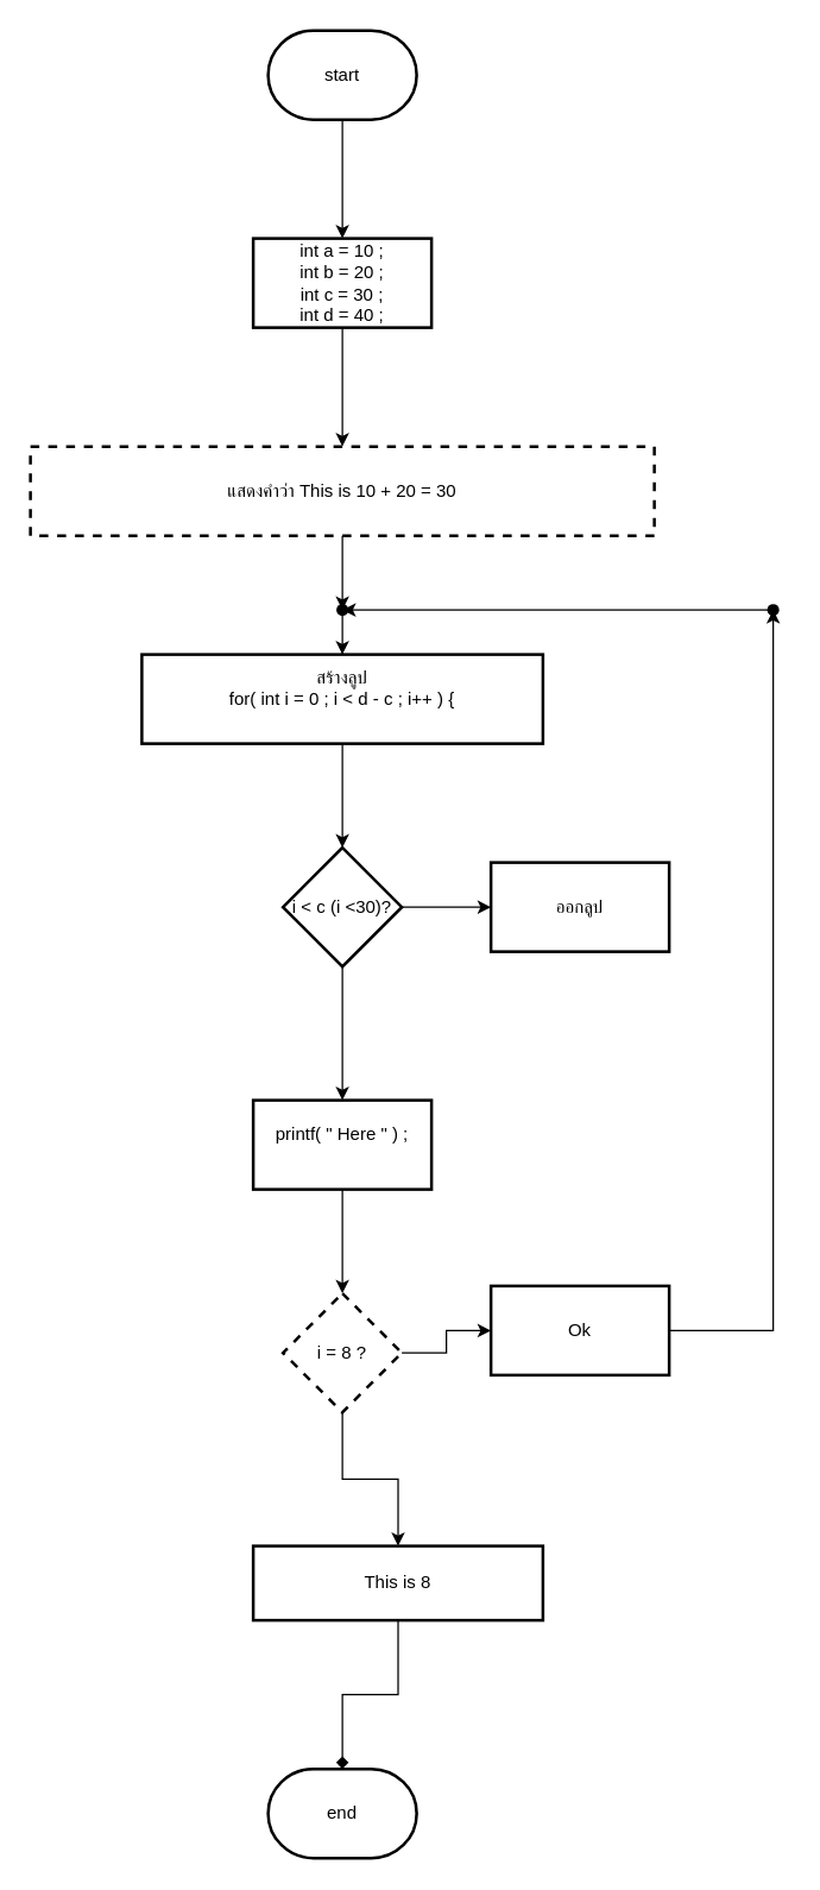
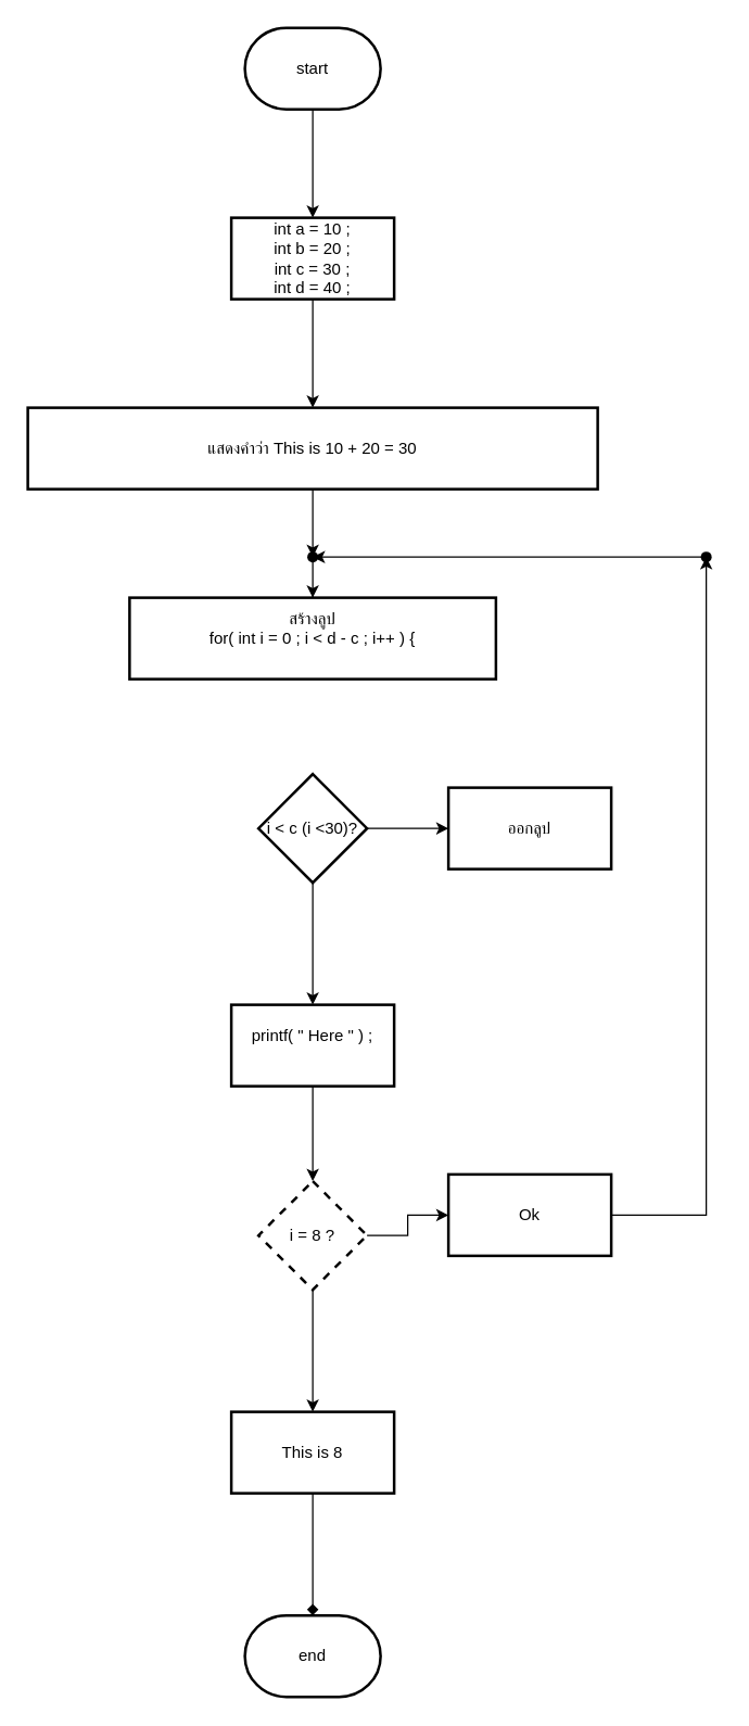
  <mxCell id="0" />
  <mxCell id="1" parent="0" />
  <mxCell id="2" value="" style="edgeStyle=orthogonalEdgeStyle;rounded=0;orthogonalLoop=1;jettySize=auto;html=1;" edge="1" parent="1" source="3" target="5"><mxGeometry relative="1" as="geometry" /></mxCell>
  <mxCell id="3" value="start" style="strokeWidth=2;html=1;shape=mxgraph.flowchart.terminator;whiteSpace=wrap;" vertex="1" parent="1"><mxGeometry x="180" y="20" width="100" height="60" as="geometry" /></mxCell>
  <mxCell id="4" value="" style="edgeStyle=orthogonalEdgeStyle;rounded=0;orthogonalLoop=1;jettySize=auto;html=1;" edge="1" parent="1" source="5" target="7"><mxGeometry relative="1" as="geometry" /></mxCell>
  <mxCell id="5" value="int a = 10 ;&lt;div&gt;int b = 20 ;&lt;/div&gt;&lt;div&gt;int c = 30 ;&lt;/div&gt;&lt;div&gt;int d = 40 ;&lt;/div&gt;" style="whiteSpace=wrap;html=1;strokeWidth=2;" vertex="1" parent="1"><mxGeometry x="170" y="160" width="120" height="60" as="geometry" /></mxCell>
  <mxCell id="6" value="" style="edgeStyle=orthogonalEdgeStyle;rounded=0;orthogonalLoop=1;jettySize=auto;html=1;" edge="1" parent="1" source="26" target="9"><mxGeometry relative="1" as="geometry" /></mxCell>
- <mxCell id="7" value="แสดงคำว่า This is 10 + 20 = 30" style="whiteSpace=wrap;html=1;strokeWidth=2;dashed=1;" vertex="1" parent="1"><mxGeometry x="20" y="300" width="420" height="60" as="geometry" /></mxCell>
- <mxCell id="8" value="" style="edgeStyle=orthogonalEdgeStyle;rounded=0;orthogonalLoop=1;jettySize=auto;html=1;" edge="1" parent="1" source="9" target="12"><mxGeometry relative="1" as="geometry" /></mxCell>
+ <mxCell id="7" value="แสดงคำว่า This is 10 + 20 = 30" style="whiteSpace=wrap;html=1;strokeWidth=2;" vertex="1" parent="1"><mxGeometry x="20" y="300" width="420" height="60" as="geometry" /></mxCell>
  <mxCell id="9" value="สร้างลูป&lt;br&gt;&lt;span class=&quot;hljs-keyword&quot;&gt;for&lt;/span&gt;( &lt;span class=&quot;hljs-type&quot;&gt;int&lt;/span&gt; i = &lt;span class=&quot;hljs-number&quot;&gt;0&lt;/span&gt; ; i &amp;lt; d - c ; i++ ) {&lt;div&gt;&lt;br/&gt;&lt;/div&gt;" style="whiteSpace=wrap;html=1;strokeWidth=2;" vertex="1" parent="1"><mxGeometry x="95" y="440" width="270" height="60" as="geometry" /></mxCell>
  <mxCell id="10" value="" style="edgeStyle=orthogonalEdgeStyle;rounded=0;orthogonalLoop=1;jettySize=auto;html=1;" edge="1" parent="1" source="12" target="14"><mxGeometry relative="1" as="geometry" /></mxCell>
  <mxCell id="11" value="" style="edgeStyle=orthogonalEdgeStyle;rounded=0;orthogonalLoop=1;jettySize=auto;html=1;" edge="1" parent="1" source="12" target="18"><mxGeometry relative="1" as="geometry" /></mxCell>
  <mxCell id="12" value="i &amp;lt; c (i &amp;lt;30)?" style="rhombus;whiteSpace=wrap;html=1;strokeWidth=2;" vertex="1" parent="1"><mxGeometry x="190" y="570" width="80" height="80" as="geometry" /></mxCell>
  <mxCell id="13" value="" style="edgeStyle=orthogonalEdgeStyle;rounded=0;orthogonalLoop=1;jettySize=auto;html=1;" edge="1" parent="1" source="14" target="17"><mxGeometry relative="1" as="geometry" /></mxCell>
  <mxCell id="14" value="&#10;&lt;span class=&quot;hljs-built_in&quot;&gt;printf&lt;/span&gt;( &lt;span class=&quot;hljs-string&quot;&gt;&quot; Here &quot;&lt;/span&gt; ) ;&#10;&#10;" style="whiteSpace=wrap;html=1;strokeWidth=2;" vertex="1" parent="1"><mxGeometry x="170" y="740" width="120" height="60" as="geometry" /></mxCell>
  <mxCell id="15" value="" style="edgeStyle=orthogonalEdgeStyle;rounded=0;orthogonalLoop=1;jettySize=auto;html=1;" edge="1" parent="1" source="17" target="20"><mxGeometry relative="1" as="geometry" /></mxCell>
  <mxCell id="16" value="" style="edgeStyle=orthogonalEdgeStyle;rounded=0;orthogonalLoop=1;jettySize=auto;html=1;" edge="1" parent="1" source="17" target="22"><mxGeometry relative="1" as="geometry" /></mxCell>
  <mxCell id="17" value="i = 8 ?" style="rhombus;whiteSpace=wrap;html=1;strokeWidth=2;dashed=1;" vertex="1" parent="1"><mxGeometry x="190" y="870" width="80" height="80" as="geometry" /></mxCell>
  <mxCell id="18" value="ออกลูป" style="whiteSpace=wrap;html=1;strokeWidth=2;" vertex="1" parent="1"><mxGeometry x="330" y="580" width="120" height="60" as="geometry" /></mxCell>
  <mxCell id="19" value="" style="edgeStyle=orthogonalEdgeStyle;rounded=0;orthogonalLoop=1;jettySize=auto;html=1;endArrow=diamond;" edge="1" parent="1" source="20" target="27"><mxGeometry relative="1" as="geometry" /></mxCell>
- <mxCell id="20" value="This is 8" style="whiteSpace=wrap;html=1;strokeWidth=2;" vertex="1" parent="1"><mxGeometry x="170" y="1040" width="195" height="50" as="geometry" /></mxCell>
+ <mxCell id="20" value="This is 8" style="whiteSpace=wrap;html=1;strokeWidth=2;" vertex="1" parent="1"><mxGeometry x="170" y="1040" width="120" height="60" as="geometry" /></mxCell>
  <mxCell id="21" value="" style="edgeStyle=orthogonalEdgeStyle;rounded=0;orthogonalLoop=1;jettySize=auto;html=1;" edge="1" parent="1" source="22" target="24"><mxGeometry relative="1" as="geometry" /></mxCell>
  <mxCell id="22" value="Ok" style="whiteSpace=wrap;html=1;strokeWidth=2;" vertex="1" parent="1"><mxGeometry x="330" y="865" width="120" height="60" as="geometry" /></mxCell>
  <mxCell id="23" value="" style="edgeStyle=orthogonalEdgeStyle;rounded=0;orthogonalLoop=1;jettySize=auto;html=1;" edge="1" parent="1" source="24" target="26"><mxGeometry relative="1" as="geometry" /></mxCell>
  <mxCell id="24" value="" style="shape=waypoint;sketch=0;size=6;pointerEvents=1;points=[];fillColor=default;resizable=0;rotatable=0;perimeter=centerPerimeter;snapToPoint=1;strokeWidth=2;" vertex="1" parent="1"><mxGeometry x="510" y="400" width="20" height="20" as="geometry" /></mxCell>
  <mxCell id="25" value="" style="edgeStyle=orthogonalEdgeStyle;rounded=0;orthogonalLoop=1;jettySize=auto;html=1;" edge="1" parent="1" source="7" target="26"><mxGeometry relative="1" as="geometry"><mxPoint x="230" y="360" as="sourcePoint" /><mxPoint x="230" y="440" as="targetPoint" /></mxGeometry></mxCell>
  <mxCell id="26" value="" style="shape=waypoint;sketch=0;size=6;pointerEvents=1;points=[];fillColor=default;resizable=0;rotatable=0;perimeter=centerPerimeter;snapToPoint=1;strokeWidth=2;" vertex="1" parent="1"><mxGeometry x="220" y="400" width="20" height="20" as="geometry" /></mxCell>
  <mxCell id="27" value="end" style="strokeWidth=2;html=1;shape=mxgraph.flowchart.terminator;whiteSpace=wrap;" vertex="1" parent="1"><mxGeometry x="180" y="1190" width="100" height="60" as="geometry" /></mxCell>
